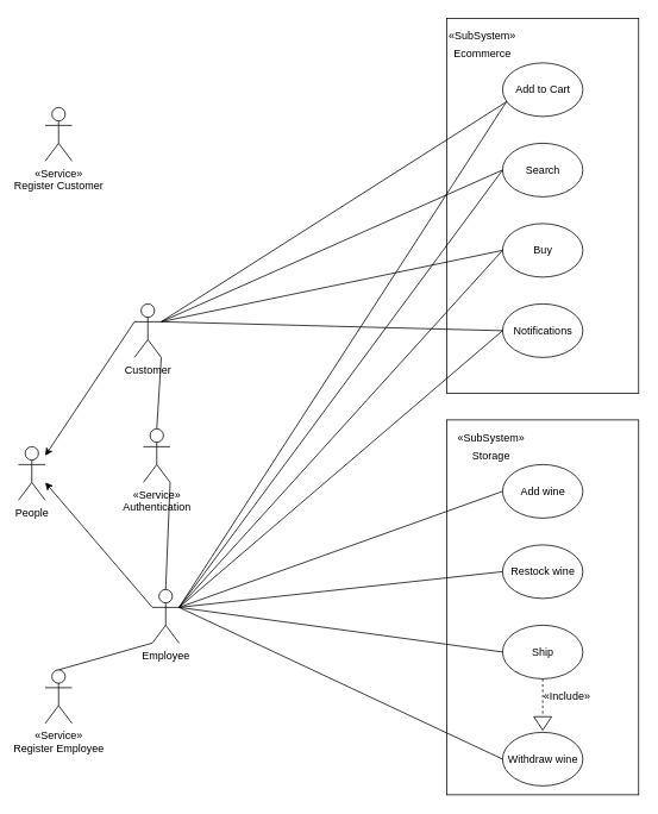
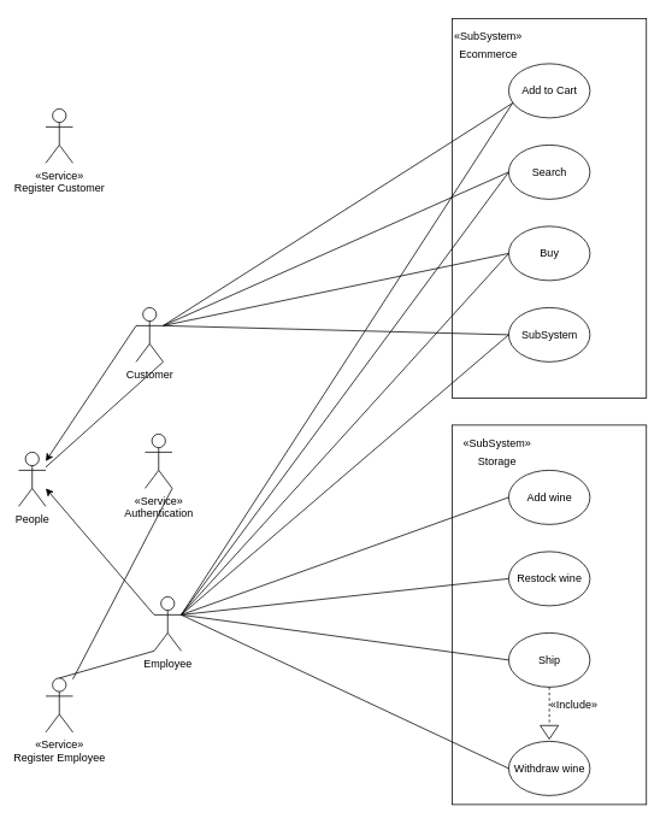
  <mxCell id="0" />
  <mxCell id="1" parent="0" />
  <mxCell id="2" value="" style="group" parent="1" connectable="0" vertex="1"><mxGeometry x="500" y="20" width="215" height="420" as="geometry" /></mxCell>
  <mxCell id="3" value="" style="rounded=0;whiteSpace=wrap;html=1;fillColor=none;" parent="2" vertex="1"><mxGeometry width="215" height="420" as="geometry" /></mxCell>
  <mxCell id="4" value="«SubSystem»" style="text;html=1;strokeColor=none;fillColor=none;align=center;verticalAlign=middle;whiteSpace=wrap;rounded=0;" parent="2" vertex="1"><mxGeometry x="20" y="10" width="40" height="20" as="geometry" /></mxCell>
  <mxCell id="5" value="Ecommerce" style="text;html=1;strokeColor=none;fillColor=none;align=center;verticalAlign=middle;whiteSpace=wrap;rounded=0;" parent="2" vertex="1"><mxGeometry x="20" y="30" width="40" height="20" as="geometry" /></mxCell>
  <mxCell id="6" value="Search" style="ellipse;whiteSpace=wrap;html=1;fillColor=none;" parent="2" vertex="1"><mxGeometry x="62.5" y="140" width="90" height="60" as="geometry" /></mxCell>
  <mxCell id="7" value="Add to Cart" style="ellipse;whiteSpace=wrap;html=1;fillColor=none;" parent="2" vertex="1"><mxGeometry x="62.5" y="50" width="90" height="60" as="geometry" /></mxCell>
  <mxCell id="8" value="Buy" style="ellipse;whiteSpace=wrap;html=1;fillColor=none;" parent="2" vertex="1"><mxGeometry x="62.5" y="230" width="90" height="60" as="geometry" /></mxCell>
- <mxCell id="9" value="Notifications" style="ellipse;whiteSpace=wrap;html=1;fillColor=none;" parent="2" vertex="1"><mxGeometry x="62.5" y="320" width="90" height="60" as="geometry" /></mxCell>
+ <mxCell id="9" value="SubSystem" style="ellipse;whiteSpace=wrap;html=1;fillColor=none;" parent="2" vertex="1"><mxGeometry x="62.5" y="320" width="90" height="60" as="geometry" /></mxCell>
  <mxCell id="10" value="" style="endArrow=none;html=1;entryX=0;entryY=0.5;entryDx=0;entryDy=0;" parent="1" target="6" edge="1"><mxGeometry width="50" height="50" relative="1" as="geometry"><mxPoint x="180" y="360" as="sourcePoint" /><mxPoint x="460" y="140" as="targetPoint" /></mxGeometry></mxCell>
  <mxCell id="11" value="" style="endArrow=none;html=1;entryX=0.053;entryY=0.722;entryDx=0;entryDy=0;exitX=1;exitY=0.333;exitDx=0;exitDy=0;exitPerimeter=0;entryPerimeter=0;" parent="1" source="24" target="7" edge="1"><mxGeometry width="50" height="50" relative="1" as="geometry"><mxPoint x="190" y="370" as="sourcePoint" /><mxPoint x="572.5" y="110" as="targetPoint" /></mxGeometry></mxCell>
  <mxCell id="12" value="" style="endArrow=none;html=1;entryX=0;entryY=0.5;entryDx=0;entryDy=0;" parent="1" target="8" edge="1"><mxGeometry width="50" height="50" relative="1" as="geometry"><mxPoint x="180" y="360" as="sourcePoint" /><mxPoint x="572.5" y="200" as="targetPoint" /></mxGeometry></mxCell>
  <mxCell id="13" value="" style="endArrow=none;html=1;entryX=0;entryY=0.5;entryDx=0;entryDy=0;exitX=1;exitY=0.333;exitDx=0;exitDy=0;exitPerimeter=0;" parent="1" source="24" target="9" edge="1"><mxGeometry width="50" height="50" relative="1" as="geometry"><mxPoint x="190" y="370" as="sourcePoint" /><mxPoint x="572.5" y="290" as="targetPoint" /></mxGeometry></mxCell>
  <mxCell id="14" value="" style="endArrow=none;html=1;entryX=0;entryY=0.5;entryDx=0;entryDy=0;exitX=1;exitY=0.333;exitDx=0;exitDy=0;exitPerimeter=0;" parent="1" target="37" edge="1"><mxGeometry width="50" height="50" relative="1" as="geometry"><mxPoint x="200" y="680" as="sourcePoint" /><mxPoint x="592.5" y="430" as="targetPoint" /></mxGeometry></mxCell>
  <mxCell id="15" value="" style="endArrow=none;html=1;entryX=0;entryY=0.5;entryDx=0;entryDy=0;exitX=1;exitY=0.333;exitDx=0;exitDy=0;exitPerimeter=0;" parent="1" target="36" edge="1"><mxGeometry width="50" height="50" relative="1" as="geometry"><mxPoint x="200" y="680" as="sourcePoint" /><mxPoint x="562.5" y="580" as="targetPoint" /></mxGeometry></mxCell>
  <mxCell id="16" value="" style="endArrow=none;html=1;entryX=0;entryY=0.5;entryDx=0;entryDy=0;exitX=1;exitY=0.333;exitDx=0;exitDy=0;exitPerimeter=0;" parent="1" target="38" edge="1"><mxGeometry width="50" height="50" relative="1" as="geometry"><mxPoint x="200" y="680" as="sourcePoint" /><mxPoint x="562.5" y="580" as="targetPoint" /></mxGeometry></mxCell>
  <mxCell id="17" value="" style="endArrow=none;html=1;entryX=0;entryY=0.5;entryDx=0;entryDy=0;" parent="1" target="39" edge="1"><mxGeometry width="50" height="50" relative="1" as="geometry"><mxPoint x="200" y="680" as="sourcePoint" /><mxPoint x="592.5" y="610" as="targetPoint" /></mxGeometry></mxCell>
  <mxCell id="18" value="" style="endArrow=none;html=1;entryX=0;entryY=0.5;entryDx=0;entryDy=0;" parent="1" target="9" edge="1"><mxGeometry width="50" height="50" relative="1" as="geometry"><mxPoint x="200" y="680" as="sourcePoint" /><mxPoint x="552.5" y="510" as="targetPoint" /></mxGeometry></mxCell>
  <mxCell id="19" value="" style="endArrow=none;html=1;entryX=0.048;entryY=0.726;entryDx=0;entryDy=0;entryPerimeter=0;" parent="1" target="7" edge="1"><mxGeometry width="50" height="50" relative="1" as="geometry"><mxPoint x="200" y="680" as="sourcePoint" /><mxPoint x="562.5" y="110" as="targetPoint" /></mxGeometry></mxCell>
  <mxCell id="20" value="" style="endArrow=none;html=1;entryX=0;entryY=0.5;entryDx=0;entryDy=0;" parent="1" target="8" edge="1"><mxGeometry width="50" height="50" relative="1" as="geometry"><mxPoint x="200" y="680" as="sourcePoint" /><mxPoint x="572.5" y="380" as="targetPoint" /></mxGeometry></mxCell>
  <mxCell id="21" value="" style="endArrow=none;html=1;entryX=0;entryY=0.5;entryDx=0;entryDy=0;" parent="1" target="6" edge="1"><mxGeometry width="50" height="50" relative="1" as="geometry"><mxPoint x="200" y="680" as="sourcePoint" /><mxPoint x="576.82" y="123.56" as="targetPoint" /></mxGeometry></mxCell>
  <mxCell id="22" value="People" style="shape=umlActor;verticalLabelPosition=bottom;verticalAlign=top;html=1;outlineConnect=0;" parent="1" vertex="1"><mxGeometry x="20" y="500" width="30" height="60" as="geometry" /></mxCell>
  <mxCell id="23" value="Employee" style="shape=umlActor;verticalLabelPosition=bottom;verticalAlign=top;html=1;outlineConnect=0;" parent="1" vertex="1"><mxGeometry x="170" y="660" width="30" height="60" as="geometry" /></mxCell>
  <mxCell id="24" value="Customer" style="shape=umlActor;verticalLabelPosition=bottom;verticalAlign=top;html=1;outlineConnect=0;" parent="1" vertex="1"><mxGeometry x="150" y="340" width="30" height="60" as="geometry" /></mxCell>
  <mxCell id="25" value="" style="endArrow=classic;html=1;exitX=0;exitY=0.333;exitDx=0;exitDy=0;exitPerimeter=0;" parent="1" source="23" edge="1"><mxGeometry width="50" height="50" relative="1" as="geometry"><mxPoint x="140" y="680" as="sourcePoint" /><mxPoint x="50" y="540" as="targetPoint" /></mxGeometry></mxCell>
  <mxCell id="26" value="" style="endArrow=classic;html=1;exitX=0;exitY=0.333;exitDx=0;exitDy=0;exitPerimeter=0;" parent="1" source="24" edge="1"><mxGeometry width="50" height="50" relative="1" as="geometry"><mxPoint x="140" y="370" as="sourcePoint" /><mxPoint x="50" y="510" as="targetPoint" /></mxGeometry></mxCell>
  <mxCell id="27" value="" style="endArrow=none;html=1;entryX=0.5;entryY=0;entryDx=0;entryDy=0;exitX=0;exitY=1;exitDx=0;exitDy=0;exitPerimeter=0;" parent="1" source="23" edge="1"><mxGeometry width="50" height="50" relative="1" as="geometry"><mxPoint x="170" y="1080" as="sourcePoint" /><mxPoint x="65" y="750" as="targetPoint" /></mxGeometry></mxCell>
- <mxCell id="28" value="" style="endArrow=none;html=1;entryX=0.5;entryY=0;entryDx=0;entryDy=0;exitX=1;exitY=1;exitDx=0;exitDy=0;exitPerimeter=0;entryPerimeter=0;" edge="1" parent="1" source="24" target="30"><mxGeometry width="50" height="50" relative="1" as="geometry"><mxPoint x="170" y="420" as="sourcePoint" /><mxPoint x="185" y="480" as="targetPoint" /></mxGeometry></mxCell>
- <mxCell id="29" value="" style="endArrow=none;html=1;entryX=0.5;entryY=0;entryDx=0;entryDy=0;entryPerimeter=0;exitX=1;exitY=1;exitDx=0;exitDy=0;exitPerimeter=0;" edge="1" parent="1" source="30" target="23"><mxGeometry width="50" height="50" relative="1" as="geometry"><mxPoint x="185" y="580" as="sourcePoint" /><mxPoint x="180" y="640" as="targetPoint" /></mxGeometry></mxCell>
+ <mxCell id="28" value="" style="endArrow=none;html=1;exitX=1;exitY=1;exitDx=0;exitDy=0;exitPerimeter=0;" edge="1" parent="1" source="24" target="22"><mxGeometry width="50" height="50" relative="1" as="geometry"><mxPoint x="170" y="420" as="sourcePoint" /><mxPoint x="185" y="480" as="targetPoint" /></mxGeometry></mxCell>
+ <mxCell id="29" value="" style="endArrow=none;html=1;exitX=1;exitY=1;exitDx=0;exitDy=0;exitPerimeter=0;" edge="1" parent="1" source="30" target="31"><mxGeometry width="50" height="50" relative="1" as="geometry"><mxPoint x="185" y="580" as="sourcePoint" /><mxPoint x="180" y="640" as="targetPoint" /></mxGeometry></mxCell>
  <mxCell id="30" value="«Service»&lt;br&gt;Authentication" style="shape=umlActor;verticalLabelPosition=bottom;verticalAlign=top;html=1;outlineConnect=0;" vertex="1" parent="1"><mxGeometry x="160" y="480" width="30" height="60" as="geometry" /></mxCell>
  <mxCell id="31" value="«Service»&lt;br&gt;Register Employee" style="shape=umlActor;verticalLabelPosition=bottom;verticalAlign=top;html=1;outlineConnect=0;" vertex="1" parent="1"><mxGeometry x="50" y="750" width="30" height="60" as="geometry" /></mxCell>
  <mxCell id="32" value="«Service»&lt;br&gt;Register Customer" style="shape=umlActor;verticalLabelPosition=bottom;verticalAlign=top;html=1;outlineConnect=0;" vertex="1" parent="1"><mxGeometry x="50" y="120" width="30" height="60" as="geometry" /></mxCell>
  <mxCell id="33" value="" style="rounded=0;whiteSpace=wrap;html=1;fillColor=none;" parent="1" vertex="1"><mxGeometry x="500" y="470" width="215" height="420" as="geometry" /></mxCell>
  <mxCell id="34" value="«SubSystem»" style="text;html=1;strokeColor=none;fillColor=none;align=center;verticalAlign=middle;whiteSpace=wrap;rounded=0;" parent="1" vertex="1"><mxGeometry x="530" y="480" width="40" height="20" as="geometry" /></mxCell>
  <mxCell id="35" value="Storage" style="text;html=1;strokeColor=none;fillColor=none;align=center;verticalAlign=middle;whiteSpace=wrap;rounded=0;" parent="1" vertex="1"><mxGeometry x="530" y="500" width="40" height="20" as="geometry" /></mxCell>
  <mxCell id="36" value="Restock wine" style="ellipse;whiteSpace=wrap;html=1;fillColor=none;" parent="1" vertex="1"><mxGeometry x="562.5" y="610" width="90" height="60" as="geometry" /></mxCell>
  <mxCell id="37" value="Add wine" style="ellipse;whiteSpace=wrap;html=1;fillColor=none;" parent="1" vertex="1"><mxGeometry x="562.5" y="520" width="90" height="60" as="geometry" /></mxCell>
  <mxCell id="38" value="Ship" style="ellipse;whiteSpace=wrap;html=1;fillColor=none;" parent="1" vertex="1"><mxGeometry x="562.5" y="700" width="90" height="60" as="geometry" /></mxCell>
  <mxCell id="39" value="Withdraw wine" style="ellipse;whiteSpace=wrap;html=1;fillColor=none;" parent="1" vertex="1"><mxGeometry x="562.5" y="820" width="90" height="60" as="geometry" /></mxCell>
  <mxCell id="40" value="" style="endArrow=none;dashed=1;html=1;exitX=0.5;exitY=1;exitDx=0;exitDy=0;entryX=0;entryY=0.5;entryDx=0;entryDy=0;" edge="1" parent="1" source="38" target="41"><mxGeometry width="50" height="50" relative="1" as="geometry"><mxPoint x="570" y="830" as="sourcePoint" /><mxPoint x="620" y="780" as="targetPoint" /></mxGeometry></mxCell>
  <mxCell id="41" value="" style="triangle;whiteSpace=wrap;html=1;rotation=90;" vertex="1" parent="1"><mxGeometry x="600" y="800" width="15" height="20" as="geometry" /></mxCell>
  <mxCell id="42" value="«Include»" style="text;html=1;strokeColor=none;fillColor=none;align=center;verticalAlign=middle;whiteSpace=wrap;rounded=0;" vertex="1" parent="1"><mxGeometry x="615" y="770" width="40" height="20" as="geometry" /></mxCell>
